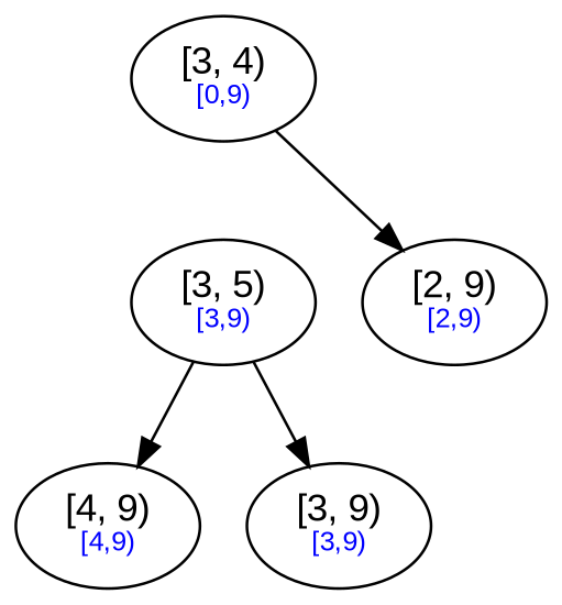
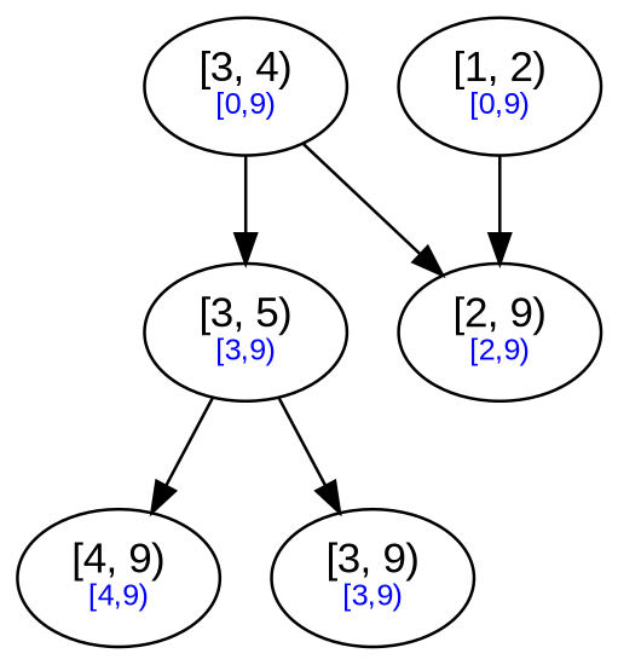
  digraph {
    fontname="Liberation Sans"
    node [fontname="Liberation Sans"]
    edge [fontname="Liberation Sans"]
    n1 [label=<[3, 4)<br/><font point-size="10" color="blue">[0,9)</font>>]
    n2 [label=<[3, 5)<br/><font point-size="10" color="blue">[3,9)</font>>]
    n3 [label=<[2, 9)<br/><font point-size="10" color="blue">[2,9)</font>>]
    n4 [label=<[4, 9)<br/><font point-size="10" color="blue">[4,9)</font>>]
    n5 [label=<[3, 9)<br/><font point-size="10" color="blue">[3,9)</font>>]
+   n6 [label=<[1, 2)<br/><font point-size="10" color="blue">[0,9)</font>>]
+   n1 -> n2
    n1 -> n3
    n2 -> n4
    n2 -> n5
+   n6 -> n3
  }
